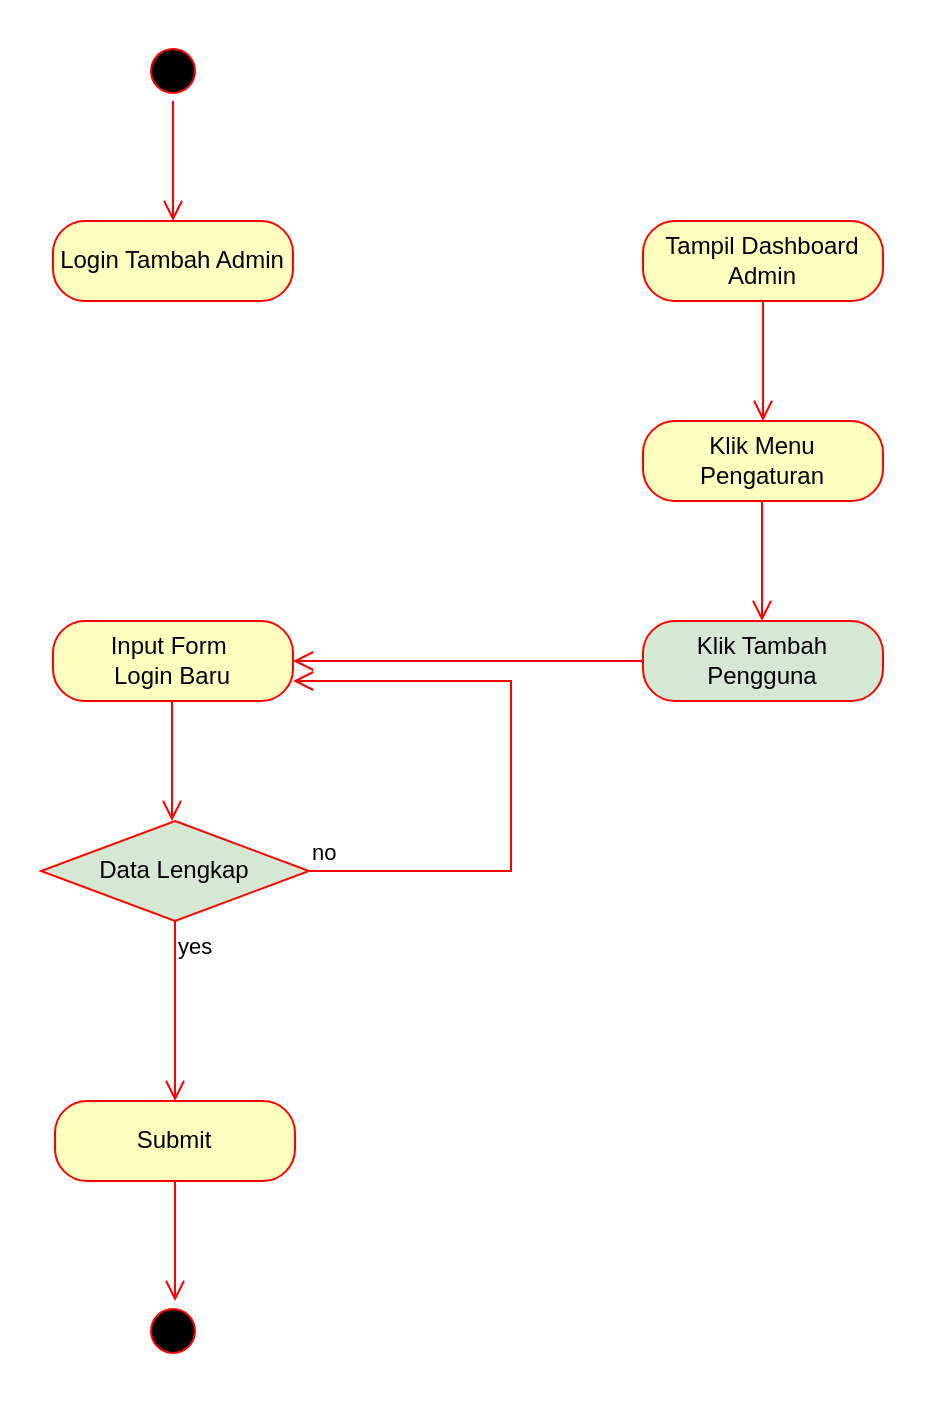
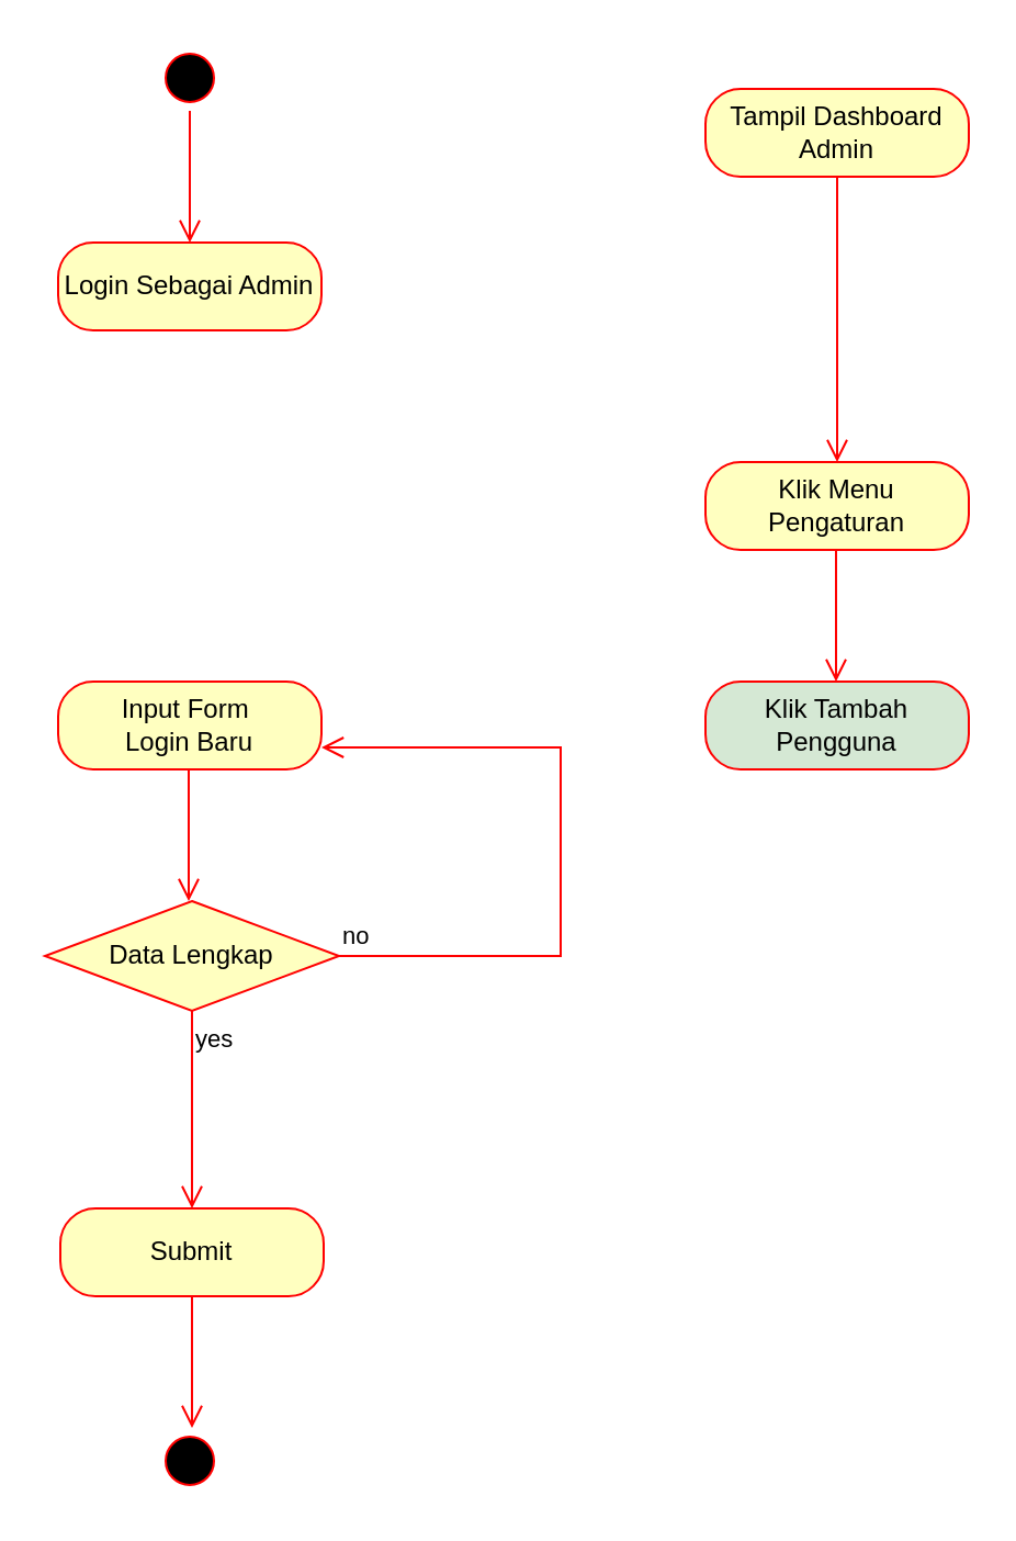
  <mxCell id="0" />
  <mxCell id="1" parent="0" />
  <mxCell id="2" value="" style="ellipse;html=1;shape=startState;fillColor=#000000;strokeColor=#ff0000;" parent="1" vertex="1"><mxGeometry x="71" width="30" height="30" as="geometry" y="20" /></mxCell>
  <mxCell id="3" value="" style="edgeStyle=orthogonalEdgeStyle;html=1;verticalAlign=bottom;endArrow=open;endSize=8;strokeColor=#ff0000;rounded=0;" parent="1" source="2" edge="1"><mxGeometry relative="1" as="geometry"><mxPoint x="86" y="110" as="targetPoint" /></mxGeometry></mxCell>
- <mxCell id="4" value="Login Tambah Admin" style="rounded=1;whiteSpace=wrap;html=1;arcSize=40;fontColor=#000000;fillColor=#ffffc0;strokeColor=#ff0000;" parent="1" vertex="1"><mxGeometry x="26" y="110" width="120" height="40" as="geometry" /></mxCell>
- <mxCell id="5" value="Tampil Dashboard Admin" style="rounded=1;whiteSpace=wrap;html=1;arcSize=40;fontColor=#000000;fillColor=#ffffc0;strokeColor=#ff0000;" parent="1" vertex="1"><mxGeometry x="321" y="110" width="120" height="40" as="geometry" /></mxCell>
+ <mxCell id="4" value="Login Sebagai Admin" style="rounded=1;whiteSpace=wrap;html=1;arcSize=40;fontColor=#000000;fillColor=#ffffc0;strokeColor=#ff0000;" parent="1" vertex="1"><mxGeometry x="26" y="110" width="120" height="40" as="geometry" /></mxCell>
+ <mxCell id="5" value="Tampil Dashboard Admin" style="rounded=1;whiteSpace=wrap;html=1;arcSize=40;fontColor=#000000;fillColor=#ffffc0;strokeColor=#ff0000;" parent="1" vertex="1"><mxGeometry x="321" y="40" width="120" height="40" as="geometry" /></mxCell>
  <mxCell id="6" value="" style="edgeStyle=orthogonalEdgeStyle;html=1;verticalAlign=bottom;endArrow=open;endSize=8;strokeColor=#ff0000;rounded=0;" parent="1" source="5" edge="1"><mxGeometry relative="1" as="geometry"><mxPoint x="381" y="210" as="targetPoint" /></mxGeometry></mxCell>
  <mxCell id="7" value="Klik Menu &lt;br&gt;Pengaturan" style="rounded=1;whiteSpace=wrap;html=1;arcSize=40;fontColor=#000000;fillColor=#ffffc0;strokeColor=#ff0000;" parent="1" vertex="1"><mxGeometry x="321" y="210" width="120" height="40" as="geometry" /></mxCell>
  <mxCell id="8" value="" style="edgeStyle=orthogonalEdgeStyle;html=1;verticalAlign=bottom;endArrow=open;endSize=8;strokeColor=#ff0000;rounded=0;" parent="1" edge="1"><mxGeometry relative="1" as="geometry"><mxPoint x="380.5" y="310" as="targetPoint" /><mxPoint x="380.5" y="250" as="sourcePoint" /></mxGeometry></mxCell>
  <mxCell id="9" value="Klik Tambah&lt;br&gt;Pengguna" style="rounded=1;whiteSpace=wrap;html=1;arcSize=40;fontColor=#000000;fillColor=#d5e8d4;strokeColor=#ff0000;" parent="1" vertex="1"><mxGeometry x="321" y="310" width="120" height="40" as="geometry" /></mxCell>
- <mxCell id="10" value="" style="edgeStyle=orthogonalEdgeStyle;html=1;verticalAlign=bottom;endArrow=open;endSize=8;strokeColor=#ff0000;rounded=0;entryX=1;entryY=0.5;entryDx=0;entryDy=0;" parent="1" source="9" target="11" edge="1"><mxGeometry relative="1" as="geometry"><mxPoint x="221" y="330" as="targetPoint" /></mxGeometry></mxCell>
  <mxCell id="11" value="Input Form&amp;nbsp;&lt;br&gt;Login Baru" style="rounded=1;whiteSpace=wrap;html=1;arcSize=40;fontColor=#000000;fillColor=#ffffc0;strokeColor=#ff0000;" parent="1" vertex="1"><mxGeometry x="26" y="310" width="120" height="40" as="geometry" /></mxCell>
  <mxCell id="12" value="" style="edgeStyle=orthogonalEdgeStyle;html=1;verticalAlign=bottom;endArrow=open;endSize=8;strokeColor=#ff0000;rounded=0;" parent="1" edge="1"><mxGeometry relative="1" as="geometry"><mxPoint x="85.5" y="410" as="targetPoint" /><mxPoint x="85.5" y="350" as="sourcePoint" /></mxGeometry></mxCell>
- <mxCell id="13" value="Data Lengkap" style="rhombus;whiteSpace=wrap;html=1;fontColor=#000000;fillColor=#d5e8d4;strokeColor=#ff0000;" parent="1" vertex="1"><mxGeometry x="20" y="410" width="134" height="50" as="geometry" /></mxCell>
+ <mxCell id="13" value="Data Lengkap" style="rhombus;whiteSpace=wrap;html=1;fontColor=#000000;fillColor=#ffffc0;strokeColor=#ff0000;" parent="1" vertex="1"><mxGeometry x="20" y="410" width="134" height="50" as="geometry" /></mxCell>
  <mxCell id="14" value="no" style="edgeStyle=orthogonalEdgeStyle;html=1;align=left;verticalAlign=bottom;endArrow=open;endSize=8;strokeColor=#ff0000;rounded=0;entryX=1;entryY=0.75;entryDx=0;entryDy=0;" parent="1" source="13" target="11" edge="1"><mxGeometry x="-1" relative="1" as="geometry"><mxPoint x="281" y="435" as="targetPoint" /><Array as="points"><mxPoint x="255" y="435" /><mxPoint x="255" y="340" /></Array></mxGeometry></mxCell>
  <mxCell id="15" value="yes" style="edgeStyle=orthogonalEdgeStyle;html=1;align=left;verticalAlign=top;endArrow=open;endSize=8;strokeColor=#ff0000;rounded=0;" parent="1" source="13" edge="1"><mxGeometry x="-1" relative="1" as="geometry"><mxPoint x="87" y="550" as="targetPoint" /><Array as="points"><mxPoint x="87" y="530" /></Array></mxGeometry></mxCell>
  <mxCell id="16" value="Submit" style="rounded=1;whiteSpace=wrap;html=1;arcSize=40;fontColor=#000000;fillColor=#ffffc0;strokeColor=#ff0000;" parent="1" vertex="1"><mxGeometry x="27" y="550" width="120" height="40" as="geometry" /></mxCell>
  <mxCell id="17" value="" style="edgeStyle=orthogonalEdgeStyle;html=1;verticalAlign=bottom;endArrow=open;endSize=8;strokeColor=#ff0000;rounded=0;" parent="1" source="16" edge="1"><mxGeometry relative="1" as="geometry"><mxPoint x="87" y="650" as="targetPoint" /></mxGeometry></mxCell>
  <mxCell id="18" value="" style="ellipse;html=1;shape=startState;fillColor=#000000;strokeColor=#ff0000;" parent="1" vertex="1"><mxGeometry x="71" y="650" width="30" height="30" as="geometry" /></mxCell>
